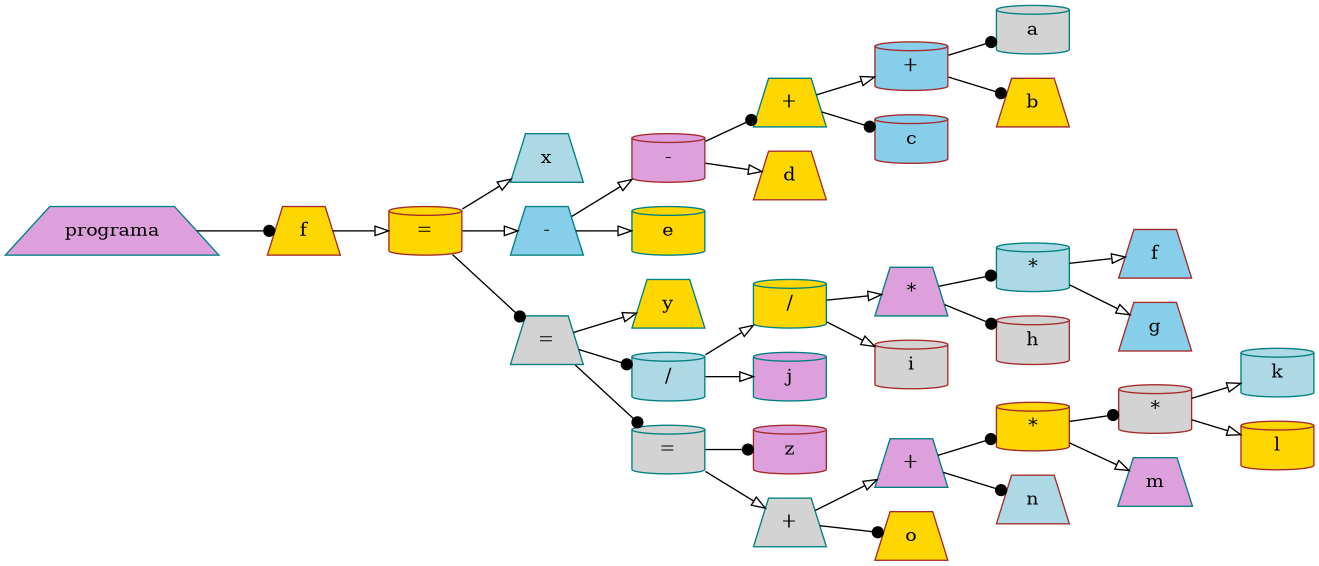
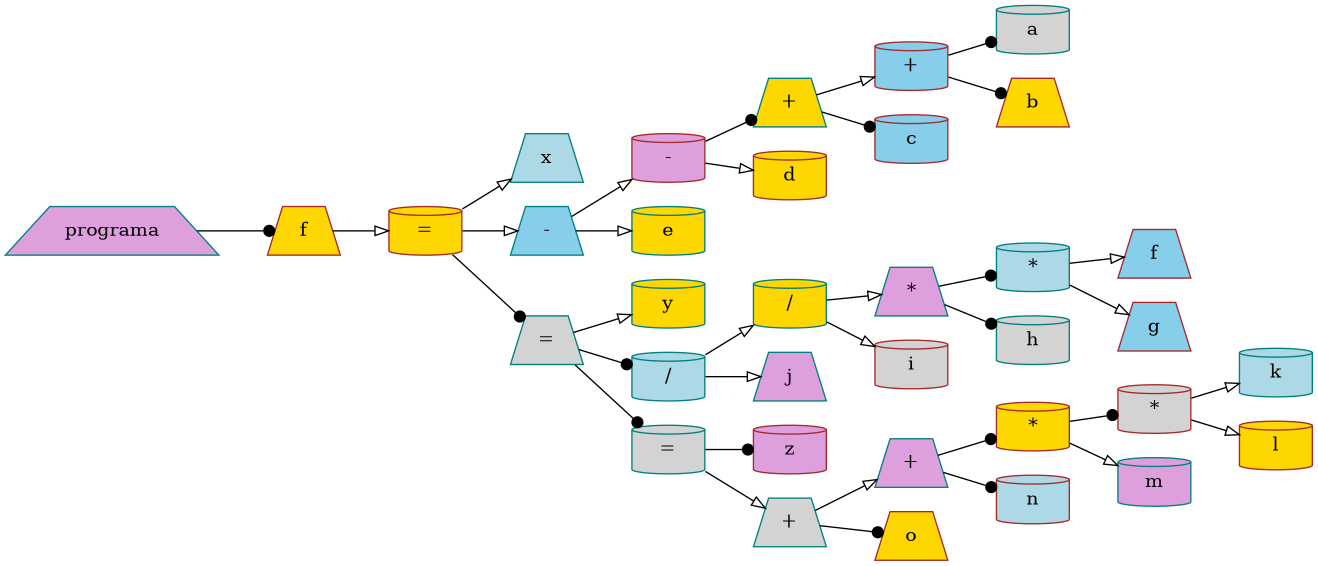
  digraph {
    rankdir=LR
    node [color=teal fillcolor=gold shape=cylinder style=filled]
    edge [arrowhead=onormal]
    n1 [fillcolor=lightblue label=x shape=trapezium]
    n2 [fillcolor=lightgrey label=a]
    n3 [color=brown label=b shape=trapezium]
    n4 [color=brown fillcolor=skyblue label="+"]
    n5 [color=brown fillcolor=skyblue label=c]
    n6 [label="+" shape=trapezium]
-   n7 [color=brown label=d shape=trapezium]
+   n7 [color=brown label=d]
    n8 [color=brown fillcolor=plum label="-"]
    n9 [label=e]
    n10 [fillcolor=skyblue label="-" shape=trapezium]
    n11 [color=brown label="="]
    n12 [fillcolor=lightgrey label="=" shape=trapezium]
-   n13 [label=y shape=trapezium]
+   n13 [label=y]
    n14 [fillcolor=lightblue label="/"]
    n15 [fillcolor=lightgrey label="="]
    n16 [color=brown fillcolor=skyblue label=f shape=trapezium]
    n17 [color=brown fillcolor=skyblue label=g shape=trapezium]
    n18 [fillcolor=lightblue label="*"]
-   n19 [color=brown fillcolor=lightgrey label=h]
+   n19 [fillcolor=lightgrey label=h]
    n20 [fillcolor=plum label="*" shape=trapezium]
    n21 [color=brown fillcolor=lightgrey label=i]
    n22 [label="/"]
-   n23 [fillcolor=plum label=j]
+   n23 [fillcolor=plum label=j shape=trapezium]
    n24 [color=brown fillcolor=plum label=z]
    n25 [fillcolor=lightgrey label="+" shape=trapezium]
    n26 [fillcolor=lightblue label=k]
    n27 [color=brown label=l]
    n28 [color=brown fillcolor=lightgrey label="*"]
-   n29 [fillcolor=plum label=m shape=trapezium]
+   n29 [fillcolor=plum label=m]
    n30 [color=brown label="*"]
-   n31 [color=brown fillcolor=lightblue label=n shape=trapezium]
+   n31 [color=brown fillcolor=lightblue label=n]
    n32 [fillcolor=plum label="+" shape=trapezium]
    n33 [color=brown label=o shape=trapezium]
    n34 [color=brown label=f shape=trapezium]
    n35 [fillcolor=plum label=programa shape=trapezium]
    n4 -> n2 [arrowhead=dot]
    n4 -> n3 [arrowhead=dot]
    n6 -> n4
    n6 -> n5 [arrowhead=dot]
    n8 -> n6 [arrowhead=dot]
    n8 -> n7
    n10 -> n8
    n10 -> n9
    n11 -> n1
    n11 -> n10
    n11 -> n12 [arrowhead=dot]
    n12 -> n13
    n12 -> n14 [arrowhead=dot]
    n12 -> n15 [arrowhead=dot]
    n14 -> n22
    n14 -> n23
    n15 -> n24 [arrowhead=dot]
    n15 -> n25
    n18 -> n16
    n18 -> n17
    n20 -> n18 [arrowhead=dot]
    n20 -> n19 [arrowhead=dot]
    n22 -> n20
    n22 -> n21
    n25 -> n32
    n25 -> n33 [arrowhead=dot]
    n28 -> n26
    n28 -> n27
    n30 -> n28 [arrowhead=dot]
    n30 -> n29
    n32 -> n30 [arrowhead=dot]
    n32 -> n31 [arrowhead=dot]
    n34 -> n11
    n35 -> n34 [arrowhead=dot]
  }
